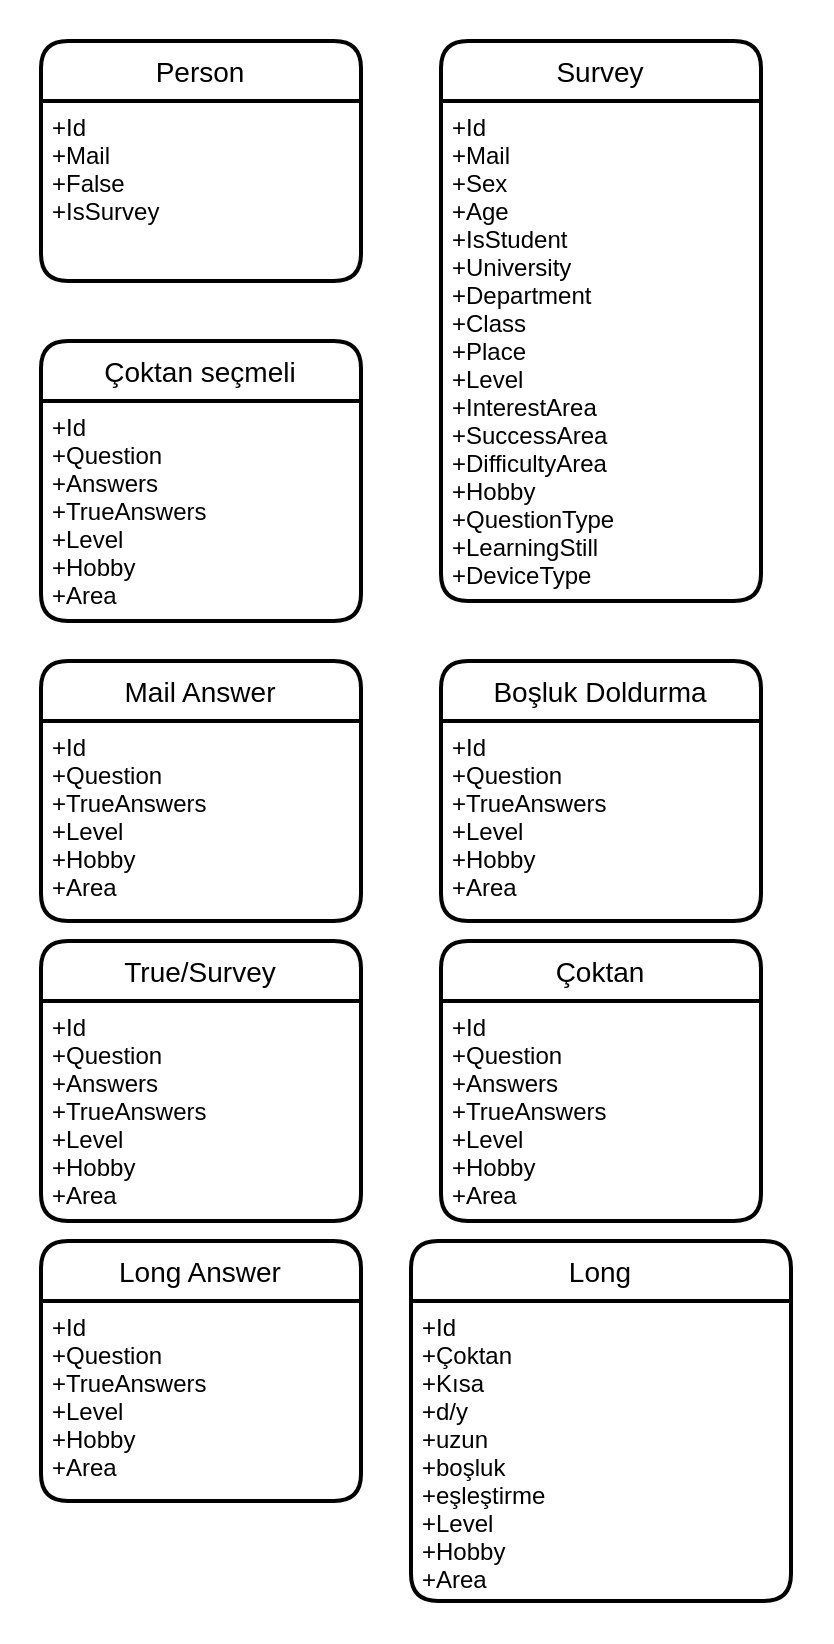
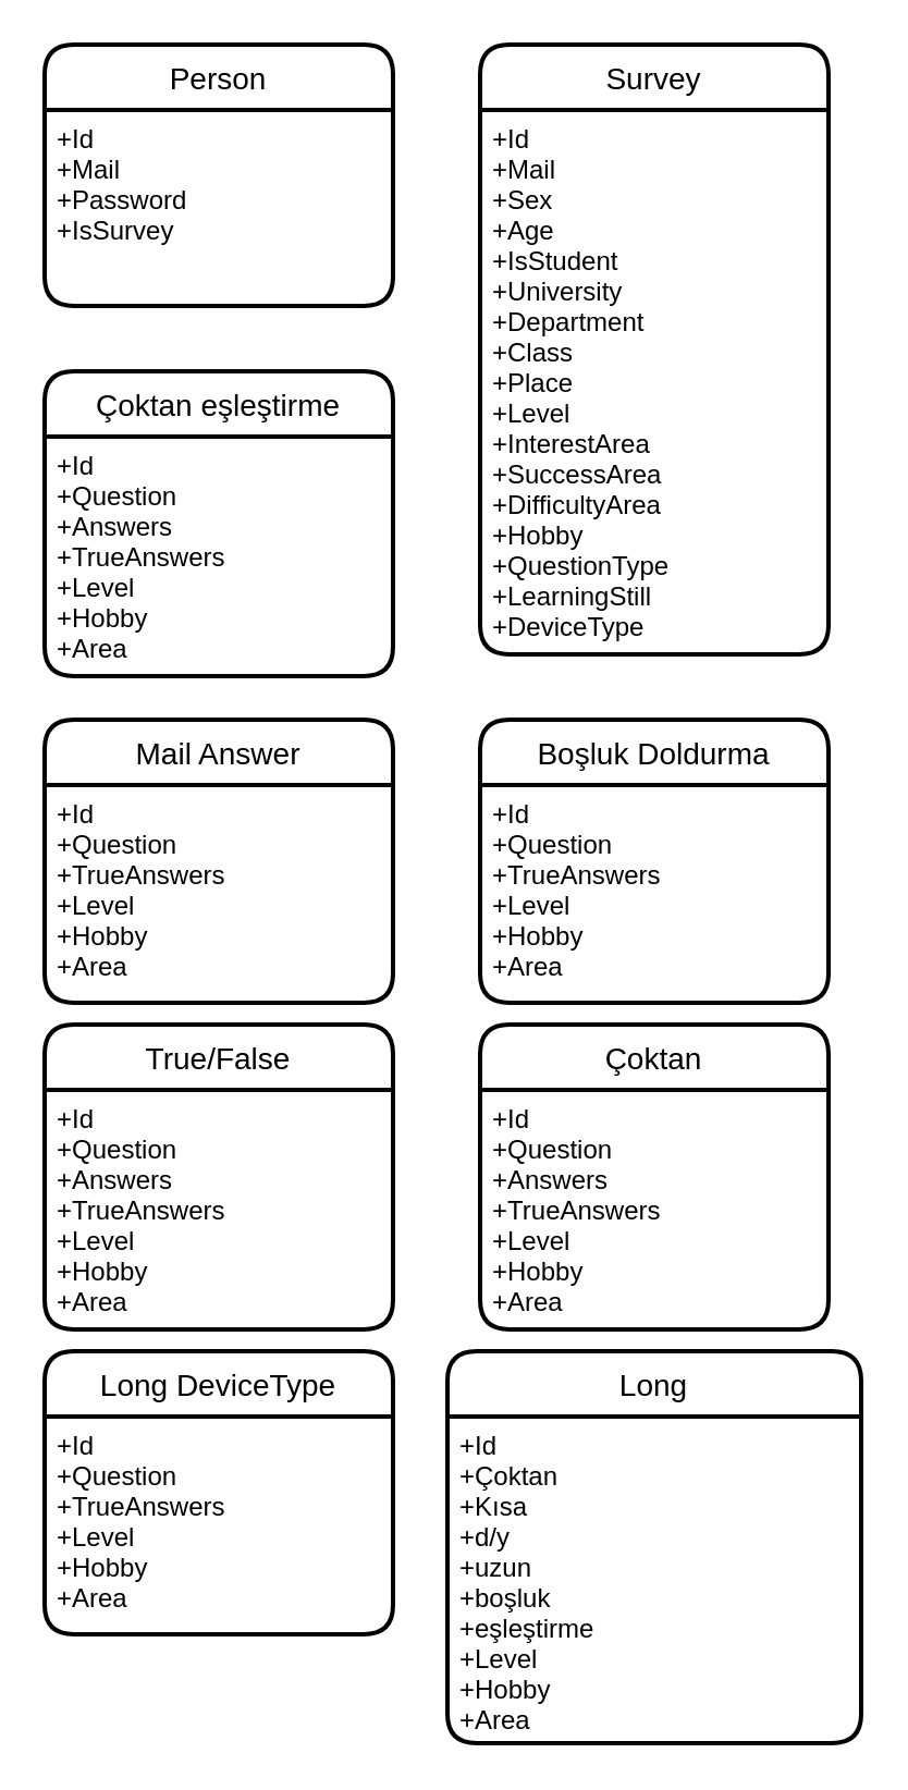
  <mxCell id="0" />
  <mxCell id="1" parent="0" />
  <mxCell id="2" value="Person" style="swimlane;childLayout=stackLayout;horizontal=1;startSize=30;horizontalStack=0;rounded=1;fontSize=14;fontStyle=0;strokeWidth=2;resizeParent=0;resizeLast=1;shadow=0;dashed=0;align=center;" parent="1" vertex="1"><mxGeometry x="20" y="20" width="160" height="120" as="geometry" /></mxCell>
- <mxCell id="3" value="+Id&#10;+Mail&#10;+False&#10;+IsSurvey" style="align=left;strokeColor=none;fillColor=none;spacingLeft=4;fontSize=12;verticalAlign=top;resizable=0;rotatable=0;part=1;" parent="2" vertex="1"><mxGeometry y="30" width="160" height="90" as="geometry" /></mxCell>
+ <mxCell id="3" value="+Id&#10;+Mail&#10;+Password&#10;+IsSurvey" style="align=left;strokeColor=none;fillColor=none;spacingLeft=4;fontSize=12;verticalAlign=top;resizable=0;rotatable=0;part=1;" parent="2" vertex="1"><mxGeometry y="30" width="160" height="90" as="geometry" /></mxCell>
  <mxCell id="4" value="Survey" style="swimlane;childLayout=stackLayout;horizontal=1;startSize=30;horizontalStack=0;rounded=1;fontSize=14;fontStyle=0;strokeWidth=2;resizeParent=0;resizeLast=1;shadow=0;dashed=0;align=center;" parent="1" vertex="1"><mxGeometry x="220" y="20" width="160" height="280" as="geometry" /></mxCell>
  <mxCell id="5" value="+Id&#10;+Mail&#10;+Sex&#10;+Age&#10;+IsStudent&#10;+University&#10;+Department&#10;+Class&#10;+Place&#10;+Level&#10;+InterestArea&#10;+SuccessArea&#10;+DifficultyArea&#10;+Hobby&#10;+QuestionType&#10;+LearningStill&#10;+DeviceType" style="align=left;strokeColor=none;fillColor=none;spacingLeft=4;fontSize=12;verticalAlign=top;resizable=0;rotatable=0;part=1;" parent="4" vertex="1"><mxGeometry y="30" width="160" height="250" as="geometry" /></mxCell>
- <mxCell id="6" value="Çoktan seçmeli" style="swimlane;childLayout=stackLayout;horizontal=1;startSize=30;horizontalStack=0;rounded=1;fontSize=14;fontStyle=0;strokeWidth=2;resizeParent=0;resizeLast=1;shadow=0;dashed=0;align=center;" parent="1" vertex="1"><mxGeometry x="20" y="170" width="160" height="140" as="geometry" /></mxCell>
+ <mxCell id="6" value="Çoktan eşleştirme" style="swimlane;childLayout=stackLayout;horizontal=1;startSize=30;horizontalStack=0;rounded=1;fontSize=14;fontStyle=0;strokeWidth=2;resizeParent=0;resizeLast=1;shadow=0;dashed=0;align=center;" parent="1" vertex="1"><mxGeometry x="20" y="170" width="160" height="140" as="geometry" /></mxCell>
  <mxCell id="7" value="+Id&#10;+Question&#10;+Answers&#10;+TrueAnswers&#10;+Level&#10;+Hobby&#10;+Area" style="align=left;strokeColor=none;fillColor=none;spacingLeft=4;fontSize=12;verticalAlign=top;resizable=0;rotatable=0;part=1;" parent="6" vertex="1"><mxGeometry y="30" width="160" height="110" as="geometry" /></mxCell>
  <mxCell id="8" value="Mail Answer" style="swimlane;childLayout=stackLayout;horizontal=1;startSize=30;horizontalStack=0;rounded=1;fontSize=14;fontStyle=0;strokeWidth=2;resizeParent=0;resizeLast=1;shadow=0;dashed=0;align=center;" parent="1" vertex="1"><mxGeometry x="20" y="330" width="160" height="130" as="geometry" /></mxCell>
  <mxCell id="9" value="+Id&#10;+Question&#10;+TrueAnswers&#10;+Level&#10;+Hobby&#10;+Area" style="align=left;strokeColor=none;fillColor=none;spacingLeft=4;fontSize=12;verticalAlign=top;resizable=0;rotatable=0;part=1;" parent="8" vertex="1"><mxGeometry y="30" width="160" height="100" as="geometry" /></mxCell>
- <mxCell id="10" value="True/Survey" style="swimlane;childLayout=stackLayout;horizontal=1;startSize=30;horizontalStack=0;rounded=1;fontSize=14;fontStyle=0;strokeWidth=2;resizeParent=0;resizeLast=1;shadow=0;dashed=0;align=center;" parent="1" vertex="1"><mxGeometry x="20" y="470" width="160" height="140" as="geometry" /></mxCell>
+ <mxCell id="10" value="True/False" style="swimlane;childLayout=stackLayout;horizontal=1;startSize=30;horizontalStack=0;rounded=1;fontSize=14;fontStyle=0;strokeWidth=2;resizeParent=0;resizeLast=1;shadow=0;dashed=0;align=center;" parent="1" vertex="1"><mxGeometry x="20" y="470" width="160" height="140" as="geometry" /></mxCell>
  <mxCell id="11" value="+Id&#10;+Question&#10;+Answers&#10;+TrueAnswers&#10;+Level&#10;+Hobby&#10;+Area" style="align=left;strokeColor=none;fillColor=none;spacingLeft=4;fontSize=12;verticalAlign=top;resizable=0;rotatable=0;part=1;" parent="10" vertex="1"><mxGeometry y="30" width="160" height="110" as="geometry" /></mxCell>
- <mxCell id="12" value="Long Answer" style="swimlane;childLayout=stackLayout;horizontal=1;startSize=30;horizontalStack=0;rounded=1;fontSize=14;fontStyle=0;strokeWidth=2;resizeParent=0;resizeLast=1;shadow=0;dashed=0;align=center;" parent="1" vertex="1"><mxGeometry x="20" y="620" width="160" height="130" as="geometry" /></mxCell>
+ <mxCell id="12" value="Long DeviceType" style="swimlane;childLayout=stackLayout;horizontal=1;startSize=30;horizontalStack=0;rounded=1;fontSize=14;fontStyle=0;strokeWidth=2;resizeParent=0;resizeLast=1;shadow=0;dashed=0;align=center;" parent="1" vertex="1"><mxGeometry x="20" y="620" width="160" height="130" as="geometry" /></mxCell>
  <mxCell id="13" value="+Id&#10;+Question&#10;+TrueAnswers&#10;+Level&#10;+Hobby&#10;+Area" style="align=left;strokeColor=none;fillColor=none;spacingLeft=4;fontSize=12;verticalAlign=top;resizable=0;rotatable=0;part=1;" parent="12" vertex="1"><mxGeometry y="30" width="160" height="100" as="geometry" /></mxCell>
  <mxCell id="14" value="Boşluk Doldurma" style="swimlane;childLayout=stackLayout;horizontal=1;startSize=30;horizontalStack=0;rounded=1;fontSize=14;fontStyle=0;strokeWidth=2;resizeParent=0;resizeLast=1;shadow=0;dashed=0;align=center;" parent="1" vertex="1"><mxGeometry x="220" y="330" width="160" height="130" as="geometry" /></mxCell>
  <mxCell id="15" value="+Id&#10;+Question&#10;+TrueAnswers&#10;+Level&#10;+Hobby&#10;+Area" style="align=left;strokeColor=none;fillColor=none;spacingLeft=4;fontSize=12;verticalAlign=top;resizable=0;rotatable=0;part=1;" parent="14" vertex="1"><mxGeometry y="30" width="160" height="100" as="geometry" /></mxCell>
  <mxCell id="16" value="Çoktan" style="swimlane;childLayout=stackLayout;horizontal=1;startSize=30;horizontalStack=0;rounded=1;fontSize=14;fontStyle=0;strokeWidth=2;resizeParent=0;resizeLast=1;shadow=0;dashed=0;align=center;" parent="1" vertex="1"><mxGeometry x="220" y="470" width="160" height="140" as="geometry" /></mxCell>
  <mxCell id="17" value="+Id&#10;+Question&#10;+Answers&#10;+TrueAnswers&#10;+Level&#10;+Hobby&#10;+Area" style="align=left;strokeColor=none;fillColor=none;spacingLeft=4;fontSize=12;verticalAlign=top;resizable=0;rotatable=0;part=1;" parent="16" vertex="1"><mxGeometry y="30" width="160" height="110" as="geometry" /></mxCell>
  <mxCell id="18" value="Long" style="swimlane;childLayout=stackLayout;horizontal=1;startSize=30;horizontalStack=0;rounded=1;fontSize=14;fontStyle=0;strokeWidth=2;resizeParent=0;resizeLast=1;shadow=0;dashed=0;align=center;" parent="1" vertex="1"><mxGeometry x="205" y="620" width="190" height="180" as="geometry" /></mxCell>
  <mxCell id="19" value="+Id&#10;+Çoktan&#10;+Kısa&#10;+d/y&#10;+uzun&#10;+boşluk&#10;+eşleştirme&#10;+Level&#10;+Hobby&#10;+Area" style="align=left;strokeColor=none;fillColor=none;spacingLeft=4;fontSize=12;verticalAlign=top;resizable=0;rotatable=0;part=1;" parent="18" vertex="1"><mxGeometry y="30" width="190" height="150" as="geometry" /></mxCell>
